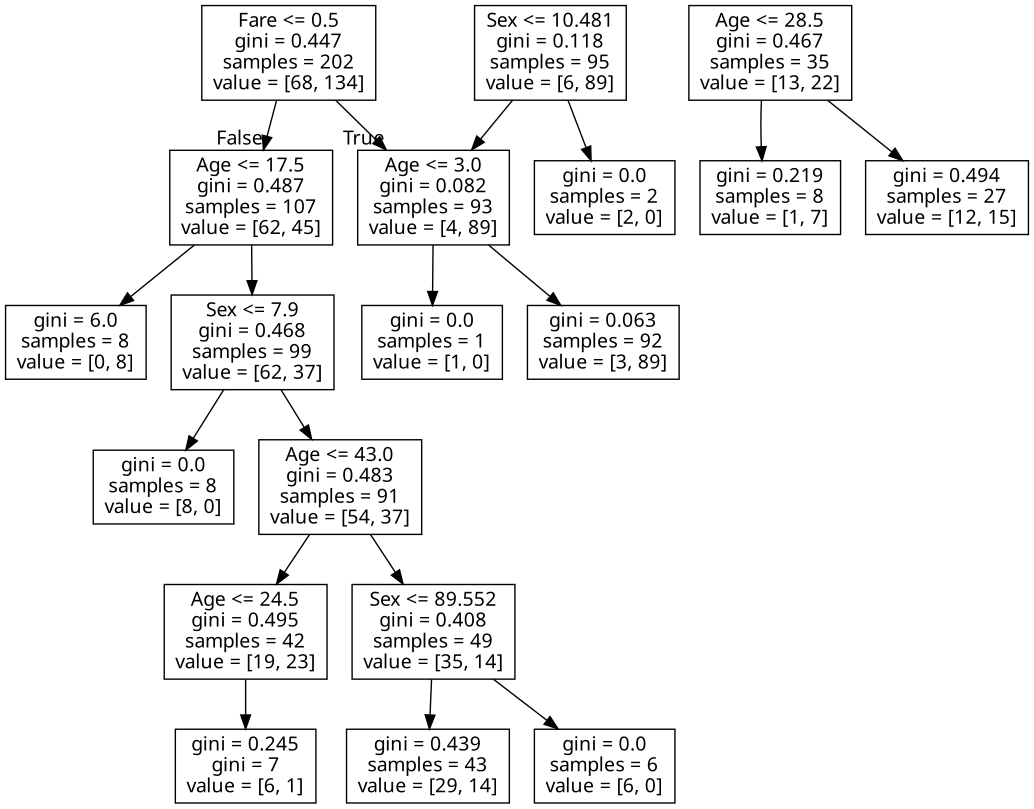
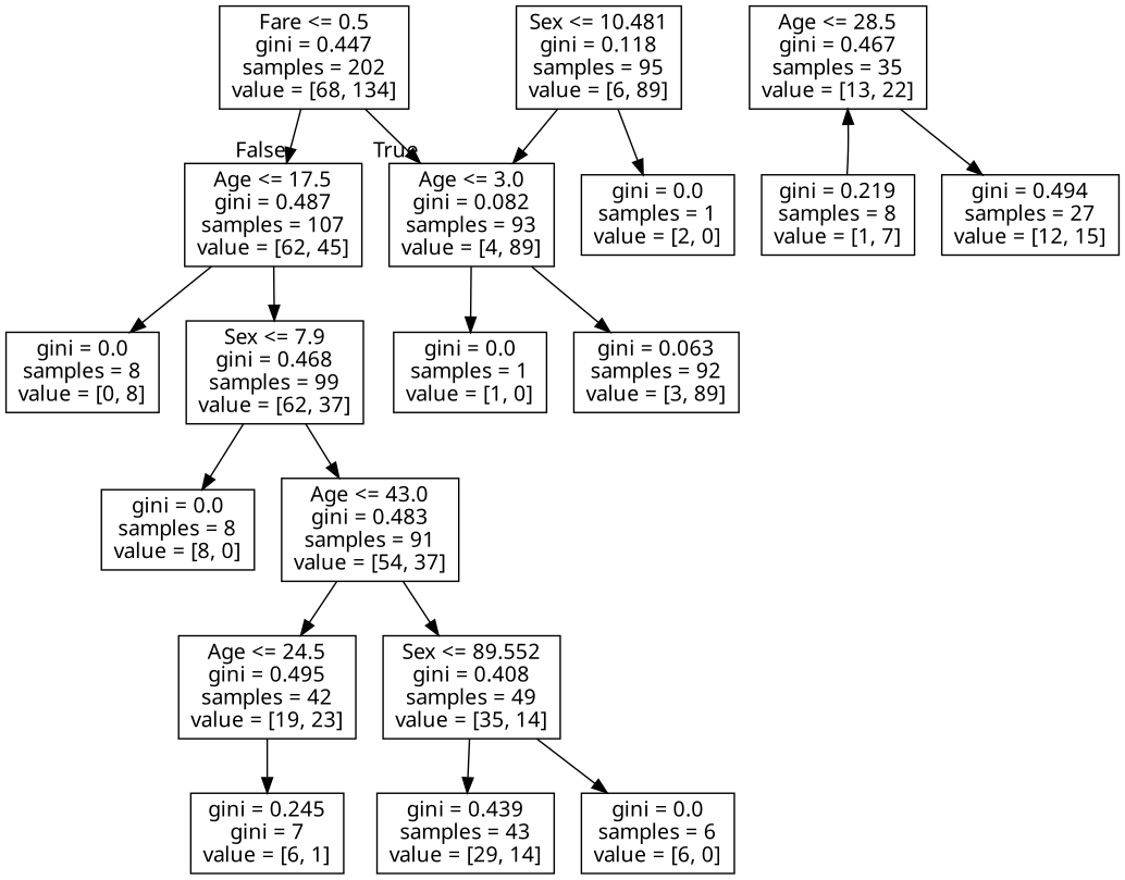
  digraph {
    fontname="Noto Sans"
    node [fontname="Noto Sans" shape=box]
    edge [fontname="Noto Sans"]
    n1 [label="Fare <= 0.5\ngini = 0.447\nsamples = 202\nvalue = [68, 134]"]
    n2 [label="Age <= 17.5\ngini = 0.487\nsamples = 107\nvalue = [62, 45]"]
    n3 [label="Age <= 3.0\ngini = 0.082\nsamples = 93\nvalue = [4, 89]"]
    n4 [label="Sex <= 10.481\ngini = 0.118\nsamples = 95\nvalue = [6, 89]"]
-   n5 [label="gini = 0.0\nsamples = 2\nvalue = [2, 0]"]
-   n6 [label="gini = 6.0\nsamples = 8\nvalue = [0, 8]"]
+   n5 [label="gini = 0.0\nsamples = 1\nvalue = [2, 0]"]
+   n6 [label="gini = 0.0\nsamples = 8\nvalue = [0, 8]"]
    n7 [label="Sex <= 7.9\ngini = 0.468\nsamples = 99\nvalue = [62, 37]"]
    n8 [label="gini = 0.0\nsamples = 1\nvalue = [1, 0]"]
    n9 [label="gini = 0.063\nsamples = 92\nvalue = [3, 89]"]
    n10 [label="gini = 0.0\nsamples = 8\nvalue = [8, 0]"]
    n11 [label="Age <= 43.0\ngini = 0.483\nsamples = 91\nvalue = [54, 37]"]
    n12 [label="Age <= 24.5\ngini = 0.495\nsamples = 42\nvalue = [19, 23]"]
    n13 [label="Sex <= 89.552\ngini = 0.408\nsamples = 49\nvalue = [35, 14]"]
    n14 [label="gini = 0.245\ngini = 7\nvalue = [6, 1]"]
    n15 [label="gini = 0.439\nsamples = 43\nvalue = [29, 14]"]
    n16 [label="gini = 0.0\nsamples = 6\nvalue = [6, 0]"]
    n17 [label="Age <= 28.5\ngini = 0.467\nsamples = 35\nvalue = [13, 22]"]
    n18 [label="gini = 0.219\nsamples = 8\nvalue = [1, 7]"]
    n19 [label="gini = 0.494\nsamples = 27\nvalue = [12, 15]"]
    n1 -> n2 [headlabel=False labelangle=-45 labeldistance=2.5]
    n1 -> n3 [headlabel=True labelangle=45 labeldistance=2.5]
    n2 -> n6
    n2 -> n7
    n3 -> n8
    n3 -> n9
    n4 -> n3
    n4 -> n5
    n7 -> n10
    n7 -> n11
    n11 -> n12
    n11 -> n13
    n12 -> n14
    n13 -> n15
    n13 -> n16
-   n17 -> n18
+   n18 -> n17
    n17 -> n19
  }
